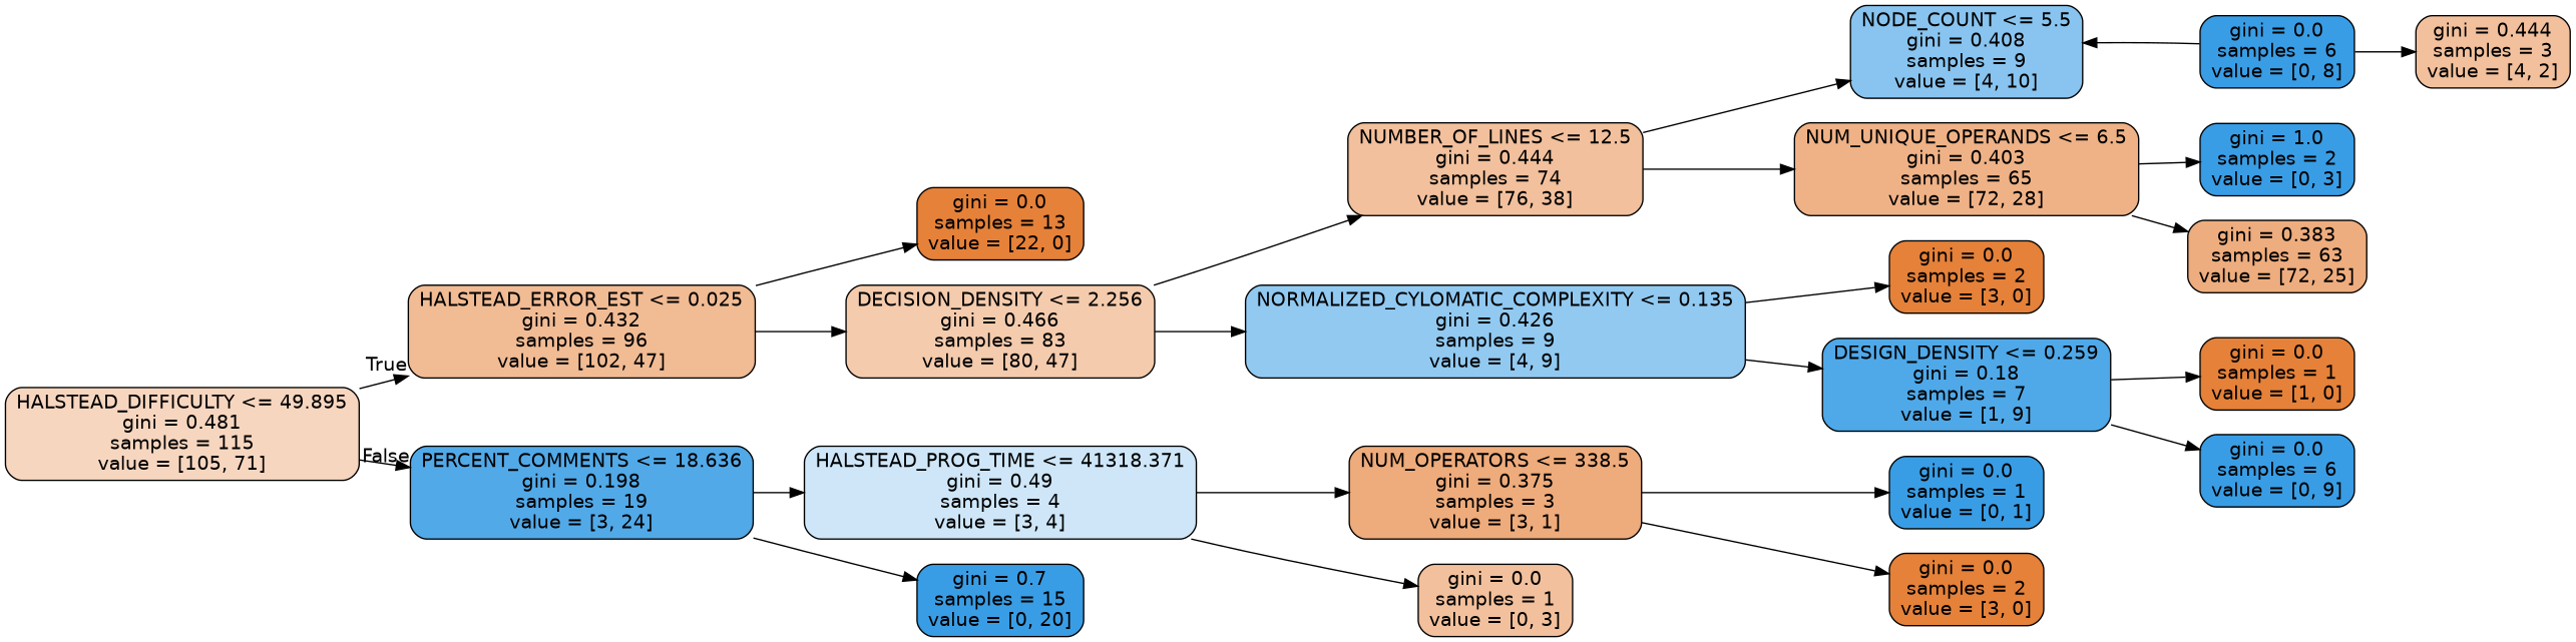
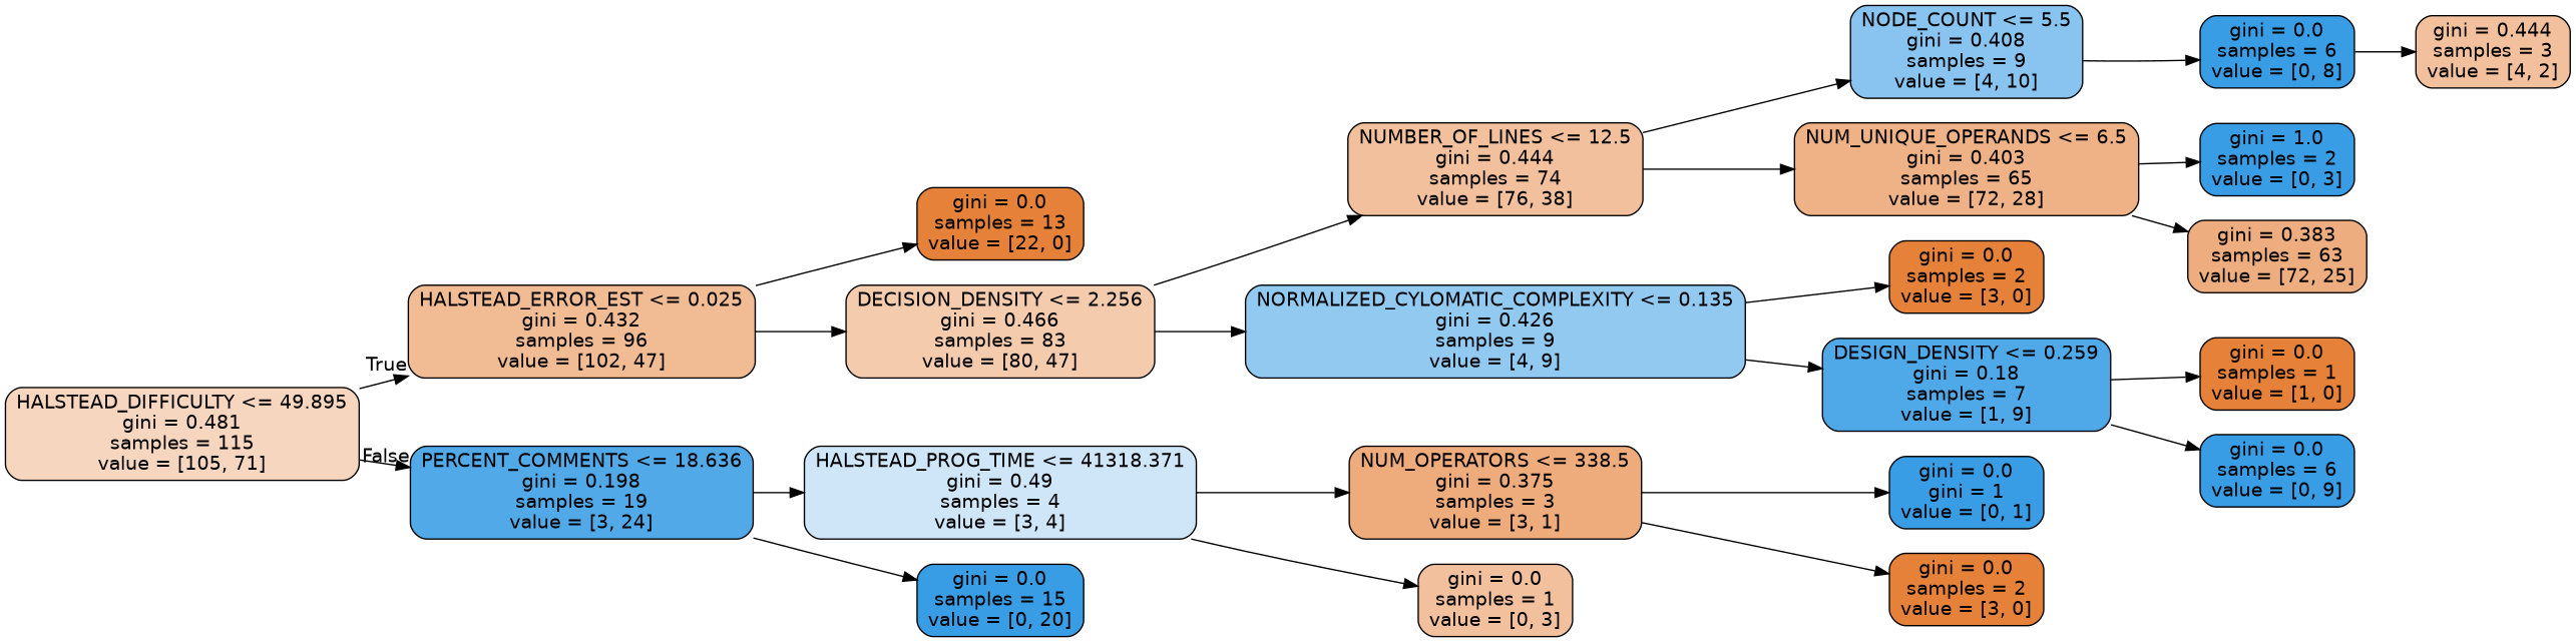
  digraph {
    rankdir=LR
    node [color=black fillcolor="#399de5" fontname=helvetica shape=box style="filled, rounded"]
    edge [fontname=helvetica]
    n1 [fillcolor="#f7d6bf" label="HALSTEAD_DIFFICULTY <= 49.895\ngini = 0.481\nsamples = 115\nvalue = [105, 71]"]
    n2 [fillcolor="#f1bb94" label="HALSTEAD_ERROR_EST <= 0.025\ngini = 0.432\nsamples = 96\nvalue = [102, 47]"]
    n3 [fillcolor="#52a9e8" label="PERCENT_COMMENTS <= 18.636\ngini = 0.198\nsamples = 19\nvalue = [3, 24]"]
    n4 [fillcolor="#e58139" label="gini = 0.0\nsamples = 13\nvalue = [22, 0]"]
    n5 [fillcolor="#f4cbad" label="DECISION_DENSITY <= 2.256\ngini = 0.466\nsamples = 83\nvalue = [80, 47]"]
    n6 [fillcolor="#cee6f8" label="HALSTEAD_PROG_TIME <= 41318.371\ngini = 0.49\nsamples = 4\nvalue = [3, 4]"]
-   n7 [label="gini = 0.7\nsamples = 15\nvalue = [0, 20]"]
+   n7 [label="gini = 0.0\nsamples = 15\nvalue = [0, 20]"]
    n8 [fillcolor="#f2c09c" label="NUMBER_OF_LINES <= 12.5\ngini = 0.444\nsamples = 74\nvalue = [76, 38]"]
    n9 [fillcolor="#91c9f1" label="NORMALIZED_CYLOMATIC_COMPLEXITY <= 0.135\ngini = 0.426\nsamples = 9\nvalue = [4, 9]"]
    n10 [fillcolor="#88c4ef" label="NODE_COUNT <= 5.5\ngini = 0.408\nsamples = 9\nvalue = [4, 10]"]
    n11 [fillcolor="#efb286" label="NUM_UNIQUE_OPERANDS <= 6.5\ngini = 0.403\nsamples = 65\nvalue = [72, 28]"]
    n12 [fillcolor="#e58139" label="gini = 0.0\nsamples = 2\nvalue = [3, 0]"]
    n13 [fillcolor="#4fa8e8" label="DESIGN_DENSITY <= 0.259\ngini = 0.18\nsamples = 7\nvalue = [1, 9]"]
    n14 [label="gini = 0.0\nsamples = 6\nvalue = [0, 8]"]
    n15 [label="gini = 1.0\nsamples = 2\nvalue = [0, 3]"]
    n16 [fillcolor="#eead7e" label="gini = 0.383\nsamples = 63\nvalue = [72, 25]"]
    n17 [fillcolor="#f2c09c" label="gini = 0.444\nsamples = 3\nvalue = [4, 2]"]
    n18 [fillcolor="#e58139" label="gini = 0.0\nsamples = 1\nvalue = [1, 0]"]
    n19 [label="gini = 0.0\nsamples = 6\nvalue = [0, 9]"]
    n20 [fillcolor="#eeab7b" label="NUM_OPERATORS <= 338.5\ngini = 0.375\nsamples = 3\nvalue = [3, 1]"]
    n21 [fillcolor="#f2c09c" label="gini = 0.0\nsamples = 1\nvalue = [0, 3]"]
-   n22 [label="gini = 0.0\nsamples = 1\nvalue = [0, 1]"]
+   n22 [label="gini = 0.0\ngini = 1\nvalue = [0, 1]"]
    n23 [fillcolor="#e58139" label="gini = 0.0\nsamples = 2\nvalue = [3, 0]"]
    n1 -> n2 [headlabel=True labelangle=45 labeldistance=2.5]
    n1 -> n3 [headlabel=False labelangle=-45 labeldistance=2.5]
    n2 -> n4
    n2 -> n5
    n3 -> n6
    n3 -> n7
    n5 -> n8
    n5 -> n9
    n6 -> n20
    n6 -> n21
    n8 -> n10
    n8 -> n11
    n9 -> n12
    n9 -> n13
-   n14 -> n10
+   n10 -> n14
    n11 -> n15
    n11 -> n16
    n13 -> n18
    n13 -> n19
    n14 -> n17
    n20 -> n22
    n20 -> n23
  }
